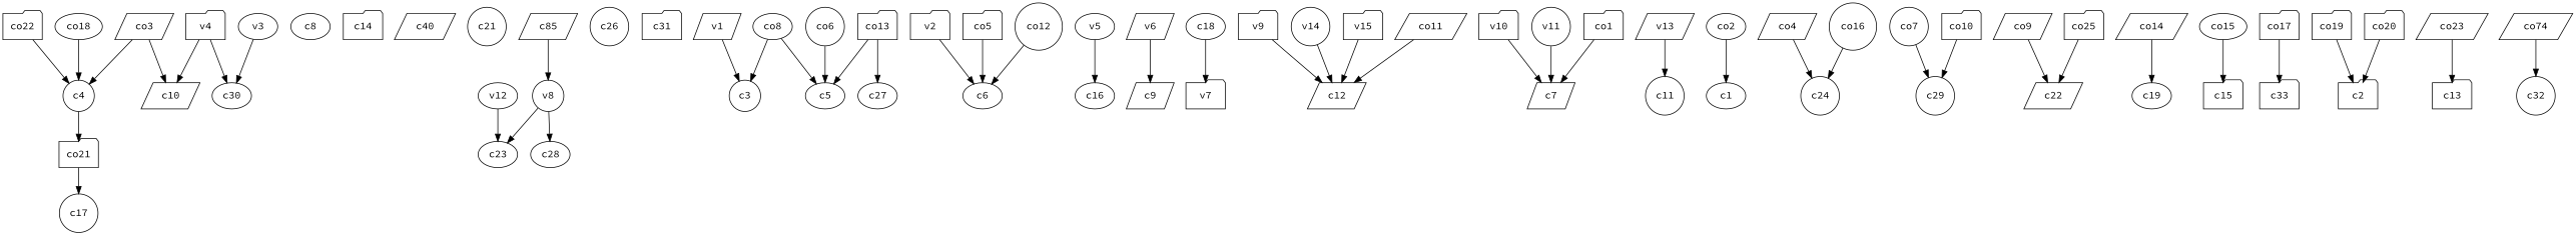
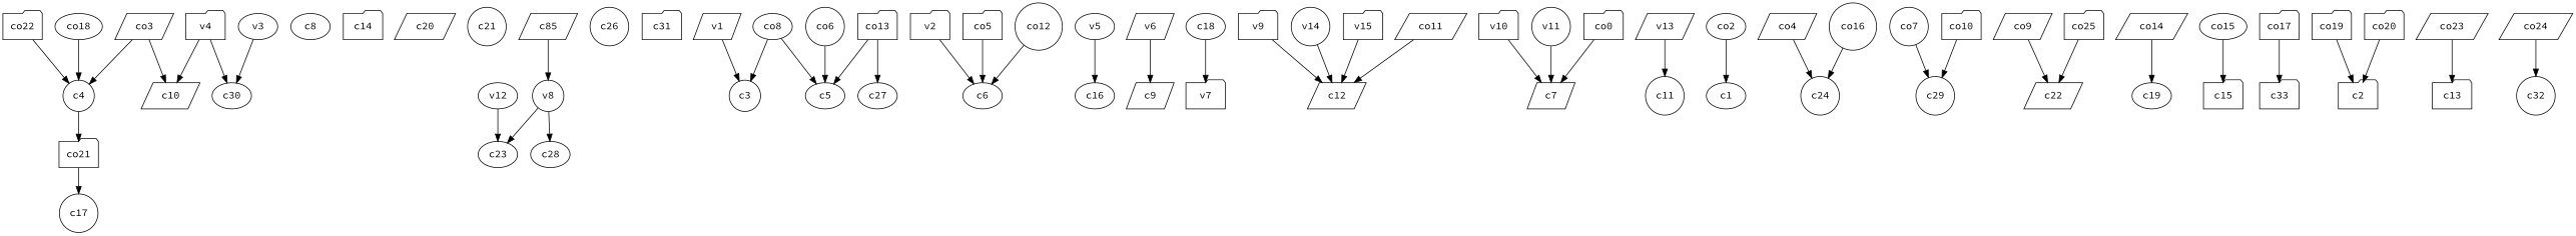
  strict digraph {
    fontname="Source Code Pro"
    node [fontname="Source Code Pro" shape=folder]
    edge [fontname="Source Code Pro" weight=1]
    c4 [shape=circle]
    co21
    c17 [shape=circle]
    c8 [shape=ellipse]
    c14
-   c20 [shape=parallelogram label=c40]
+   c20 [shape=parallelogram]
    c21 [shape=circle]
    n8 [label=c85 shape=parallelogram]
    v8 [shape=circle]
    c23 [shape=ellipse]
    c28 [shape=ellipse]
    c26 [shape=circle]
    c31
    v1 [shape=parallelogram]
    c3 [shape=circle]
    c6 [shape=ellipse]
    v2
    v3 [shape=ellipse]
    c30 [shape=ellipse]
    v4
    c10 [shape=parallelogram]
    v5 [shape=ellipse]
    c16 [shape=ellipse]
    v6 [shape=parallelogram]
    c9 [shape=parallelogram]
    c18 [shape=ellipse]
    v7
    c12 [shape=parallelogram]
    v9
    c7 [shape=parallelogram]
    v10
    v11 [shape=circle]
    v12 [shape=ellipse]
    v13 [shape=parallelogram]
    c11 [shape=circle]
    v14 [shape=circle]
    v15
-   co1
+   co1 [label=co0]
    co2 [shape=ellipse]
    c1 [shape=ellipse]
    co3 [shape=parallelogram]
    co4 [shape=parallelogram]
    c24 [shape=circle]
    co5
    co6 [shape=circle]
    c5 [shape=ellipse]
    co7 [shape=circle]
    c29 [shape=circle]
    co8 [shape=ellipse]
    co9 [shape=parallelogram]
    c22 [shape=parallelogram]
    co10
    co11 [shape=parallelogram]
    co12 [shape=circle]
    co13
    c27 [shape=ellipse]
    co14 [shape=parallelogram]
    c19 [shape=ellipse]
    co15 [shape=ellipse]
    c15
    co16 [shape=circle]
    co17
    c33
    co18 [shape=ellipse]
    co19
    c2
    co20
    co22
    co23 [shape=parallelogram]
    c13
-   co24 [shape=parallelogram label=co74]
+   co24 [shape=parallelogram]
    c32 [shape=circle]
    co25
    c4 -> co21
    co21 -> c17
    n8 -> v8
    v8 -> c23
    v8 -> c28
    v1 -> c3
    v2 -> c6
    v3 -> c30
    v4 -> c30
    v4 -> c10
    v5 -> c16
    v6 -> c9
    c18 -> v7
    v9 -> c12
    v10 -> c7
    v11 -> c7
    v12 -> c23
    v13 -> c11
    v14 -> c12
    v15 -> c12
    co1 -> c7
    co2 -> c1
    co3 -> c4
    co3 -> c10
    co4 -> c24
    co5 -> c6
    co6 -> c5
    co7 -> c29
    co8 -> c3
    co8 -> c5
    co9 -> c22
    co10 -> c29
    co11 -> c12
    co12 -> c6
    co13 -> c5
    co13 -> c27
    co14 -> c19
    co15 -> c15
    co16 -> c24
    co17 -> c33
    co18 -> c4
    co19 -> c2
    co20 -> c2
    co22 -> c4
    co23 -> c13
    co24 -> c32
    co25 -> c22
  }
